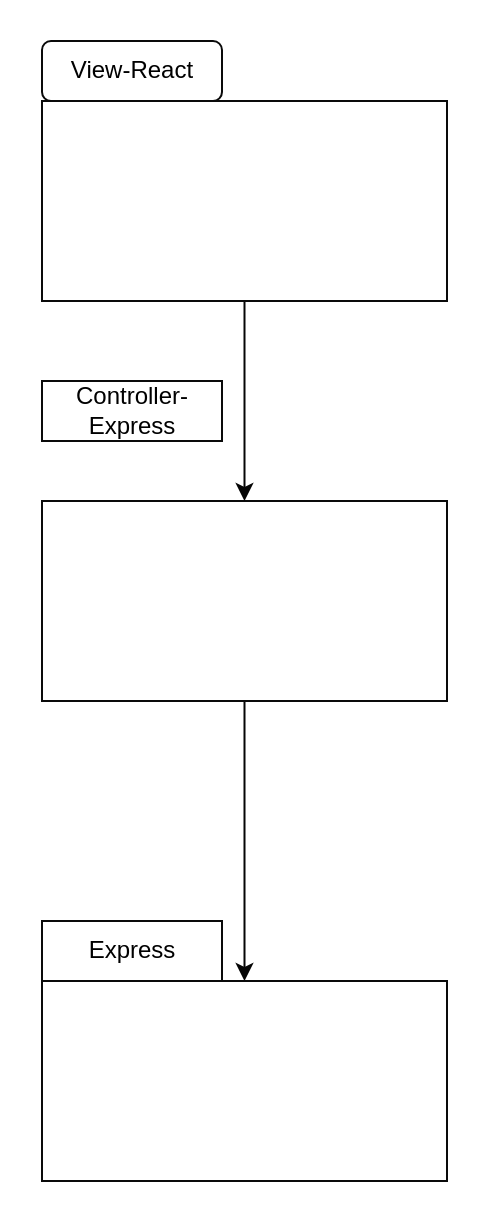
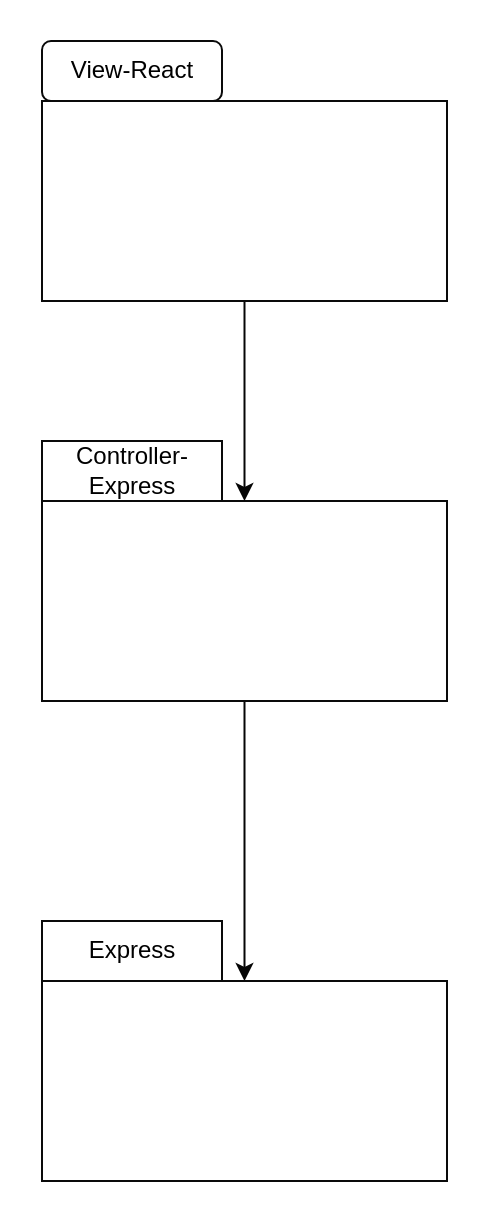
  <mxCell id="0" />
  <mxCell id="1" parent="0" />
  <mxCell id="2" style="edgeStyle=none;html=1;entryX=0.5;entryY=0;entryDx=0;entryDy=0;fontColor=#000000;strokeColor=#050505;" edge="1" parent="1" source="3" target="8"><mxGeometry relative="1" as="geometry" /></mxCell>
  <mxCell id="3" value="" style="rounded=0;whiteSpace=wrap;html=1;fillColor=#FFFFFF;strokeColor=#0A0A0A;" vertex="1" parent="1"><mxGeometry x="20.5" y="250" width="202.5" height="100" as="geometry" /></mxCell>
- <mxCell id="4" value="&lt;font color=&quot;#000000&quot;&gt;Controller-Express&lt;/font&gt;" style="rounded=0;whiteSpace=wrap;html=1;fillColor=#FFFFFF;strokeColor=#0A0A0A;" vertex="1" parent="1"><mxGeometry x="20.5" y="190" width="90" height="30" as="geometry" /></mxCell>
+ <mxCell id="4" value="&lt;font color=&quot;#000000&quot;&gt;Controller-Express&lt;/font&gt;" style="rounded=0;whiteSpace=wrap;html=1;fillColor=#FFFFFF;strokeColor=#0A0A0A;" vertex="1" parent="1"><mxGeometry x="20.5" y="220" width="90" height="30" as="geometry" /></mxCell>
  <mxCell id="5" style="edgeStyle=none;html=1;entryX=0.5;entryY=0;entryDx=0;entryDy=0;fontColor=#000000;strokeColor=#050505;" edge="1" parent="1" source="6" target="3"><mxGeometry relative="1" as="geometry" /></mxCell>
  <mxCell id="6" value="" style="rounded=0;whiteSpace=wrap;html=1;fillColor=#FFFFFF;strokeColor=#0A0A0A;" vertex="1" parent="1"><mxGeometry x="20.5" y="50" width="202.5" height="100" as="geometry" /></mxCell>
  <mxCell id="7" value="&lt;font color=&quot;#000000&quot;&gt;View-React&lt;/font&gt;" style="whiteSpace=wrap;html=1;fillColor=#FFFFFF;strokeColor=#0A0A0A;rounded=1;" vertex="1" parent="1"><mxGeometry x="20.5" y="20" width="90" height="30" as="geometry" /></mxCell>
  <mxCell id="8" value="" style="rounded=0;whiteSpace=wrap;html=1;fillColor=#FFFFFF;strokeColor=#0A0A0A;" vertex="1" parent="1"><mxGeometry x="20.5" y="490" width="202.5" height="100" as="geometry" /></mxCell>
  <mxCell id="9" value="&lt;font color=&quot;#000000&quot;&gt;Express&lt;/font&gt;" style="rounded=0;whiteSpace=wrap;html=1;fillColor=#FFFFFF;strokeColor=#0A0A0A;" vertex="1" parent="1"><mxGeometry x="20.5" y="460" width="90" height="30" as="geometry" /></mxCell>
